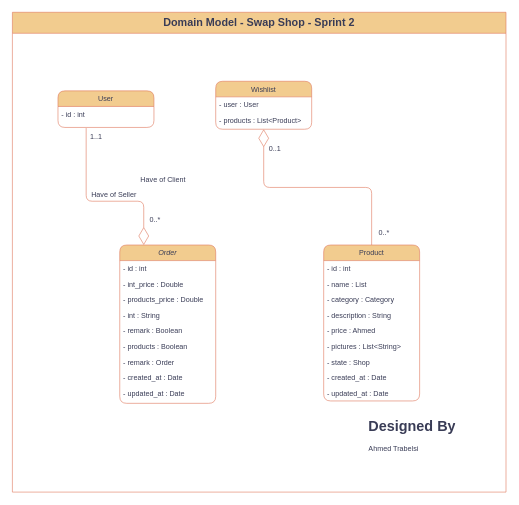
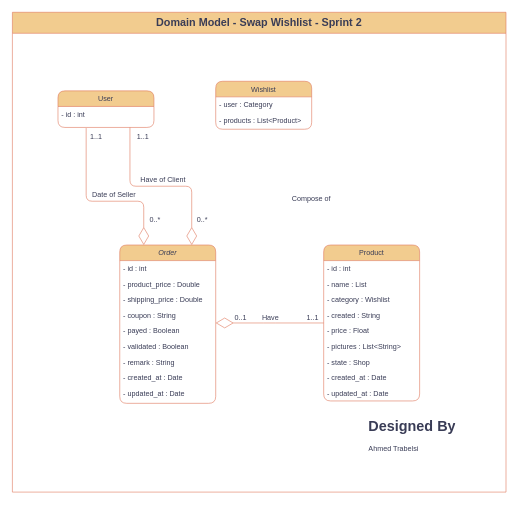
  <mxCell id="0" />
  <mxCell id="1" parent="0" />
  <mxCell id="2" value="Order" style="swimlane;fontStyle=2;align=center;verticalAlign=top;childLayout=stackLayout;horizontal=1;startSize=26;horizontalStack=0;resizeParent=1;resizeLast=0;collapsible=1;marginBottom=0;rounded=1;shadow=0;strokeWidth=1;labelBackgroundColor=none;fillColor=#F2CC8F;strokeColor=#E07A5F;fontColor=#393C56;" parent="1" vertex="1"><mxGeometry x="199" y="408" width="160" height="264" as="geometry"><mxRectangle x="230" y="140" width="160" height="26" as="alternateBounds" /></mxGeometry></mxCell>
  <mxCell id="3" value="- id : int" style="text;align=left;verticalAlign=top;spacingLeft=4;spacingRight=4;overflow=hidden;rotatable=0;points=[[0,0.5],[1,0.5]];portConstraint=eastwest;labelBackgroundColor=none;fontColor=#393C56;rounded=1;" parent="2" vertex="1"><mxGeometry y="26" width="160" height="26" as="geometry" /></mxCell>
- <mxCell id="4" value="- int_price : Double" style="text;align=left;verticalAlign=top;spacingLeft=4;spacingRight=4;overflow=hidden;rotatable=0;points=[[0,0.5],[1,0.5]];portConstraint=eastwest;rounded=1;shadow=0;html=0;labelBackgroundColor=none;fontColor=#393C56;" vertex="1" parent="2"><mxGeometry y="52" width="160" height="26" as="geometry" /></mxCell>
- <mxCell id="5" value="- products_price : Double" style="text;align=left;verticalAlign=top;spacingLeft=4;spacingRight=4;overflow=hidden;rotatable=0;points=[[0,0.5],[1,0.5]];portConstraint=eastwest;rounded=1;shadow=0;html=0;labelBackgroundColor=none;fontColor=#393C56;" vertex="1" parent="2"><mxGeometry y="78" width="160" height="26" as="geometry" /></mxCell>
- <mxCell id="6" value="- int : String" style="text;align=left;verticalAlign=top;spacingLeft=4;spacingRight=4;overflow=hidden;rotatable=0;points=[[0,0.5],[1,0.5]];portConstraint=eastwest;rounded=1;shadow=0;html=0;labelBackgroundColor=none;fontColor=#393C56;" vertex="1" parent="2"><mxGeometry y="104" width="160" height="26" as="geometry" /></mxCell>
- <mxCell id="7" value="- remark : Boolean" style="text;align=left;verticalAlign=top;spacingLeft=4;spacingRight=4;overflow=hidden;rotatable=0;points=[[0,0.5],[1,0.5]];portConstraint=eastwest;rounded=1;shadow=0;html=0;labelBackgroundColor=none;fontColor=#393C56;" vertex="1" parent="2"><mxGeometry y="130" width="160" height="26" as="geometry" /></mxCell>
- <mxCell id="8" value="- products : Boolean" style="text;align=left;verticalAlign=top;spacingLeft=4;spacingRight=4;overflow=hidden;rotatable=0;points=[[0,0.5],[1,0.5]];portConstraint=eastwest;rounded=1;shadow=0;html=0;labelBackgroundColor=none;fontColor=#393C56;" vertex="1" parent="2"><mxGeometry y="156" width="160" height="26" as="geometry" /></mxCell>
- <mxCell id="9" value="- remark : Order" style="text;align=left;verticalAlign=top;spacingLeft=4;spacingRight=4;overflow=hidden;rotatable=0;points=[[0,0.5],[1,0.5]];portConstraint=eastwest;rounded=1;shadow=0;html=0;labelBackgroundColor=none;fontColor=#393C56;" vertex="1" parent="2"><mxGeometry y="182" width="160" height="26" as="geometry" /></mxCell>
+ <mxCell id="4" value="- product_price : Double" style="text;align=left;verticalAlign=top;spacingLeft=4;spacingRight=4;overflow=hidden;rotatable=0;points=[[0,0.5],[1,0.5]];portConstraint=eastwest;rounded=1;shadow=0;html=0;labelBackgroundColor=none;fontColor=#393C56;" vertex="1" parent="2"><mxGeometry y="52" width="160" height="26" as="geometry" /></mxCell>
+ <mxCell id="5" value="- shipping_price : Double" style="text;align=left;verticalAlign=top;spacingLeft=4;spacingRight=4;overflow=hidden;rotatable=0;points=[[0,0.5],[1,0.5]];portConstraint=eastwest;rounded=1;shadow=0;html=0;labelBackgroundColor=none;fontColor=#393C56;" vertex="1" parent="2"><mxGeometry y="78" width="160" height="26" as="geometry" /></mxCell>
+ <mxCell id="6" value="- coupon : String" style="text;align=left;verticalAlign=top;spacingLeft=4;spacingRight=4;overflow=hidden;rotatable=0;points=[[0,0.5],[1,0.5]];portConstraint=eastwest;rounded=1;shadow=0;html=0;labelBackgroundColor=none;fontColor=#393C56;" vertex="1" parent="2"><mxGeometry y="104" width="160" height="26" as="geometry" /></mxCell>
+ <mxCell id="7" value="- payed : Boolean" style="text;align=left;verticalAlign=top;spacingLeft=4;spacingRight=4;overflow=hidden;rotatable=0;points=[[0,0.5],[1,0.5]];portConstraint=eastwest;rounded=1;shadow=0;html=0;labelBackgroundColor=none;fontColor=#393C56;" vertex="1" parent="2"><mxGeometry y="130" width="160" height="26" as="geometry" /></mxCell>
+ <mxCell id="8" value="- validated : Boolean" style="text;align=left;verticalAlign=top;spacingLeft=4;spacingRight=4;overflow=hidden;rotatable=0;points=[[0,0.5],[1,0.5]];portConstraint=eastwest;rounded=1;shadow=0;html=0;labelBackgroundColor=none;fontColor=#393C56;" vertex="1" parent="2"><mxGeometry y="156" width="160" height="26" as="geometry" /></mxCell>
+ <mxCell id="9" value="- remark : String" style="text;align=left;verticalAlign=top;spacingLeft=4;spacingRight=4;overflow=hidden;rotatable=0;points=[[0,0.5],[1,0.5]];portConstraint=eastwest;rounded=1;shadow=0;html=0;labelBackgroundColor=none;fontColor=#393C56;" vertex="1" parent="2"><mxGeometry y="182" width="160" height="26" as="geometry" /></mxCell>
  <mxCell id="10" value="- created_at : Date" style="text;align=left;verticalAlign=top;spacingLeft=4;spacingRight=4;overflow=hidden;rotatable=0;points=[[0,0.5],[1,0.5]];portConstraint=eastwest;rounded=1;shadow=0;html=0;labelBackgroundColor=none;fontColor=#393C56;" vertex="1" parent="2"><mxGeometry y="208" width="160" height="26" as="geometry" /></mxCell>
  <mxCell id="11" value="- updated_at : Date" style="text;align=left;verticalAlign=top;spacingLeft=4;spacingRight=4;overflow=hidden;rotatable=0;points=[[0,0.5],[1,0.5]];portConstraint=eastwest;rounded=1;shadow=0;html=0;labelBackgroundColor=none;fontColor=#393C56;" vertex="1" parent="2"><mxGeometry y="234" width="160" height="26" as="geometry" /></mxCell>
  <mxCell id="12" value="Wishlist" style="swimlane;fontStyle=0;align=center;verticalAlign=top;childLayout=stackLayout;horizontal=1;startSize=26;horizontalStack=0;resizeParent=1;resizeLast=0;collapsible=1;marginBottom=0;rounded=1;shadow=0;strokeWidth=1;labelBackgroundColor=none;fillColor=#F2CC8F;strokeColor=#E07A5F;fontColor=#393C56;" parent="1" vertex="1"><mxGeometry x="359" y="135" width="160" height="80" as="geometry"><mxRectangle x="130" y="380" width="160" height="26" as="alternateBounds" /></mxGeometry></mxCell>
- <mxCell id="13" value="- user : User" style="text;align=left;verticalAlign=top;spacingLeft=4;spacingRight=4;overflow=hidden;rotatable=0;points=[[0,0.5],[1,0.5]];portConstraint=eastwest;labelBackgroundColor=none;fontColor=#393C56;rounded=1;" parent="12" vertex="1"><mxGeometry y="26" width="160" height="26" as="geometry" /></mxCell>
+ <mxCell id="13" value="- user : Category" style="text;align=left;verticalAlign=top;spacingLeft=4;spacingRight=4;overflow=hidden;rotatable=0;points=[[0,0.5],[1,0.5]];portConstraint=eastwest;labelBackgroundColor=none;fontColor=#393C56;rounded=1;" parent="12" vertex="1"><mxGeometry y="26" width="160" height="26" as="geometry" /></mxCell>
  <mxCell id="14" value="- products : List&lt;Product&gt;" style="text;align=left;verticalAlign=top;spacingLeft=4;spacingRight=4;overflow=hidden;rotatable=0;points=[[0,0.5],[1,0.5]];portConstraint=eastwest;rounded=1;shadow=0;html=0;labelBackgroundColor=none;fontColor=#393C56;" parent="12" vertex="1"><mxGeometry y="52" width="160" height="26" as="geometry" /></mxCell>
  <mxCell id="15" value="Product" style="swimlane;fontStyle=0;align=center;verticalAlign=top;childLayout=stackLayout;horizontal=1;startSize=26;horizontalStack=0;resizeParent=1;resizeLast=0;collapsible=1;marginBottom=0;rounded=1;shadow=0;strokeWidth=1;labelBackgroundColor=none;fillColor=#F2CC8F;strokeColor=#E07A5F;fontColor=#393C56;" parent="1" vertex="1"><mxGeometry x="539" y="408" width="160" height="260" as="geometry"><mxRectangle x="550" y="140" width="160" height="26" as="alternateBounds" /></mxGeometry></mxCell>
  <mxCell id="16" value="- id : int" style="text;align=left;verticalAlign=top;spacingLeft=4;spacingRight=4;overflow=hidden;rotatable=0;points=[[0,0.5],[1,0.5]];portConstraint=eastwest;labelBackgroundColor=none;fontColor=#393C56;rounded=1;" parent="15" vertex="1"><mxGeometry y="26" width="160" height="26" as="geometry" /></mxCell>
  <mxCell id="17" value="- name : List" style="text;align=left;verticalAlign=top;spacingLeft=4;spacingRight=4;overflow=hidden;rotatable=0;points=[[0,0.5],[1,0.5]];portConstraint=eastwest;labelBackgroundColor=none;fontColor=#393C56;rounded=1;" vertex="1" parent="15"><mxGeometry y="52" width="160" height="26" as="geometry" /></mxCell>
- <mxCell id="18" value="- category : Category" style="text;align=left;verticalAlign=top;spacingLeft=4;spacingRight=4;overflow=hidden;rotatable=0;points=[[0,0.5],[1,0.5]];portConstraint=eastwest;labelBackgroundColor=none;fontColor=#393C56;rounded=1;" vertex="1" parent="15"><mxGeometry y="78" width="160" height="26" as="geometry" /></mxCell>
- <mxCell id="19" value="- description : String" style="text;align=left;verticalAlign=top;spacingLeft=4;spacingRight=4;overflow=hidden;rotatable=0;points=[[0,0.5],[1,0.5]];portConstraint=eastwest;rounded=1;shadow=0;html=0;labelBackgroundColor=none;fontColor=#393C56;" parent="15" vertex="1"><mxGeometry y="104" width="160" height="26" as="geometry" /></mxCell>
- <mxCell id="20" value="- price : Ahmed" style="text;align=left;verticalAlign=top;spacingLeft=4;spacingRight=4;overflow=hidden;rotatable=0;points=[[0,0.5],[1,0.5]];portConstraint=eastwest;rounded=1;shadow=0;html=0;labelBackgroundColor=none;fontColor=#393C56;" parent="15" vertex="1"><mxGeometry y="130" width="160" height="26" as="geometry" /></mxCell>
+ <mxCell id="18" value="- category : Wishlist" style="text;align=left;verticalAlign=top;spacingLeft=4;spacingRight=4;overflow=hidden;rotatable=0;points=[[0,0.5],[1,0.5]];portConstraint=eastwest;labelBackgroundColor=none;fontColor=#393C56;rounded=1;" vertex="1" parent="15"><mxGeometry y="78" width="160" height="26" as="geometry" /></mxCell>
+ <mxCell id="19" value="- created : String" style="text;align=left;verticalAlign=top;spacingLeft=4;spacingRight=4;overflow=hidden;rotatable=0;points=[[0,0.5],[1,0.5]];portConstraint=eastwest;rounded=1;shadow=0;html=0;labelBackgroundColor=none;fontColor=#393C56;" parent="15" vertex="1"><mxGeometry y="104" width="160" height="26" as="geometry" /></mxCell>
+ <mxCell id="20" value="- price : Float" style="text;align=left;verticalAlign=top;spacingLeft=4;spacingRight=4;overflow=hidden;rotatable=0;points=[[0,0.5],[1,0.5]];portConstraint=eastwest;rounded=1;shadow=0;html=0;labelBackgroundColor=none;fontColor=#393C56;" parent="15" vertex="1"><mxGeometry y="130" width="160" height="26" as="geometry" /></mxCell>
  <mxCell id="21" value="- pictures : List&lt;String&gt;" style="text;align=left;verticalAlign=top;spacingLeft=4;spacingRight=4;overflow=hidden;rotatable=0;points=[[0,0.5],[1,0.5]];portConstraint=eastwest;rounded=1;shadow=0;html=0;labelBackgroundColor=none;fontColor=#393C56;" parent="15" vertex="1"><mxGeometry y="156" width="160" height="26" as="geometry" /></mxCell>
  <mxCell id="22" value="- state : Shop" style="text;align=left;verticalAlign=top;spacingLeft=4;spacingRight=4;overflow=hidden;rotatable=0;points=[[0,0.5],[1,0.5]];portConstraint=eastwest;rounded=1;shadow=0;html=0;labelBackgroundColor=none;fontColor=#393C56;" vertex="1" parent="15"><mxGeometry y="182" width="160" height="26" as="geometry" /></mxCell>
  <mxCell id="23" value="- created_at : Date" style="text;align=left;verticalAlign=top;spacingLeft=4;spacingRight=4;overflow=hidden;rotatable=0;points=[[0,0.5],[1,0.5]];portConstraint=eastwest;rounded=1;shadow=0;html=0;labelBackgroundColor=none;fontColor=#393C56;" parent="15" vertex="1"><mxGeometry y="208" width="160" height="26" as="geometry" /></mxCell>
  <mxCell id="24" value="- updated_at : Date" style="text;align=left;verticalAlign=top;spacingLeft=4;spacingRight=4;overflow=hidden;rotatable=0;points=[[0,0.5],[1,0.5]];portConstraint=eastwest;rounded=1;shadow=0;html=0;labelBackgroundColor=none;fontColor=#393C56;" vertex="1" parent="15"><mxGeometry y="234" width="160" height="26" as="geometry" /></mxCell>
- <mxCell id="29" value="" style="endArrow=diamondThin;shadow=0;strokeWidth=1;rounded=1;endFill=0;edgeStyle=elbowEdgeStyle;elbow=vertical;labelBackgroundColor=none;strokeColor=#E07A5F;fontColor=default;endSize=27;" edge="1" parent="1" source="15" target="12"><mxGeometry x="0.5" y="41" relative="1" as="geometry"><mxPoint x="499" y="555.29" as="sourcePoint" /><mxPoint x="639" y="275" as="targetPoint" /><mxPoint x="-40" y="32" as="offset" /></mxGeometry></mxCell>
- <mxCell id="30" value="0..*" style="resizable=0;align=left;verticalAlign=bottom;labelBackgroundColor=none;fontSize=12;fillColor=#F2CC8F;strokeColor=#E07A5F;fontColor=#393C56;rounded=1;" connectable="0" vertex="1" parent="29"><mxGeometry x="-1" relative="1" as="geometry"><mxPoint x="10" y="-13" as="offset" /></mxGeometry></mxCell>
- <mxCell id="31" value="0..1" style="resizable=0;align=right;verticalAlign=bottom;labelBackgroundColor=none;fontSize=12;fillColor=#F2CC8F;strokeColor=#E07A5F;fontColor=#393C56;rounded=1;" connectable="0" vertex="1" parent="29"><mxGeometry x="1" relative="1" as="geometry"><mxPoint x="30" y="40" as="offset" /></mxGeometry></mxCell>
- <mxCell id="32" value="&lt;font style=&quot;font-size: 18px;&quot;&gt;Domain Model - Swap Shop - Sprint 2&lt;/font&gt;" style="swimlane;whiteSpace=wrap;html=1;strokeColor=#E07A5F;fontColor=#393C56;fillColor=#F2CC8F;startSize=35;" vertex="1" parent="1"><mxGeometry x="20" width="823" height="800" as="geometry" y="20" /></mxCell>
+ <mxCell id="25" value="" style="endArrow=none;shadow=0;strokeWidth=1;rounded=1;endFill=0;edgeStyle=elbowEdgeStyle;elbow=vertical;labelBackgroundColor=none;strokeColor=#E07A5F;fontColor=default;endSize=6;targetPerimeterSpacing=0;startArrow=diamondThin;startFill=0;startSize=27;" parent="1" source="2" target="15" edge="1"><mxGeometry x="0.5" y="41" relative="1" as="geometry"><mxPoint x="399" y="327" as="sourcePoint" /><mxPoint x="559" y="327" as="targetPoint" /><mxPoint x="-40" y="32" as="offset" /></mxGeometry></mxCell>
+ <mxCell id="26" value="0..1" style="resizable=0;align=left;verticalAlign=bottom;labelBackgroundColor=none;fontSize=12;fillColor=#F2CC8F;strokeColor=#E07A5F;fontColor=#393C56;rounded=1;" parent="25" connectable="0" vertex="1"><mxGeometry x="-1" relative="1" as="geometry"><mxPoint x="30" as="offset" /></mxGeometry></mxCell>
+ <mxCell id="27" value="1..1" style="resizable=0;align=right;verticalAlign=bottom;labelBackgroundColor=none;fontSize=12;fillColor=#F2CC8F;strokeColor=#E07A5F;fontColor=#393C56;rounded=1;" parent="25" connectable="0" vertex="1"><mxGeometry x="1" relative="1" as="geometry"><mxPoint x="-7" as="offset" /></mxGeometry></mxCell>
+ <mxCell id="28" value="Have" style="text;html=1;resizable=0;points=[];;align=center;verticalAlign=middle;labelBackgroundColor=none;rounded=1;shadow=0;strokeWidth=1;fontSize=12;fontColor=#393C56;" parent="25" vertex="1" connectable="0"><mxGeometry x="0.5" y="49" relative="1" as="geometry"><mxPoint x="-45" y="40" as="offset" /></mxGeometry></mxCell>
+ <mxCell id="32" value="&lt;font style=&quot;font-size: 18px;&quot;&gt;Domain Model - Swap Wishlist - Sprint 2&lt;/font&gt;" style="swimlane;whiteSpace=wrap;html=1;strokeColor=#E07A5F;fontColor=#393C56;fillColor=#F2CC8F;startSize=35;" vertex="1" parent="1"><mxGeometry x="20" width="823" height="800" as="geometry" y="20" /></mxCell>
  <mxCell id="33" value="&lt;h1&gt;Designed By&lt;/h1&gt;&lt;div&gt;Ahmed Trabelsi&lt;/div&gt;" style="text;html=1;strokeColor=none;fillColor=none;spacing=5;spacingTop=-20;whiteSpace=wrap;overflow=hidden;rounded=0;fontColor=#393C56;" vertex="1" parent="32"><mxGeometry x="589" y="670" width="190" height="120" as="geometry" /></mxCell>
  <mxCell id="34" value="User" style="swimlane;fontStyle=0;align=center;verticalAlign=top;childLayout=stackLayout;horizontal=1;startSize=26;horizontalStack=0;resizeParent=1;resizeLast=0;collapsible=1;marginBottom=0;rounded=1;shadow=0;strokeWidth=1;labelBackgroundColor=none;fillColor=#F2CC8F;strokeColor=#E07A5F;fontColor=#393C56;" vertex="1" parent="32"><mxGeometry x="76" y="131" width="160" height="61" as="geometry"><mxRectangle x="550" y="140" width="160" height="26" as="alternateBounds" /></mxGeometry></mxCell>
  <mxCell id="35" value="- id : int" style="text;align=left;verticalAlign=top;spacingLeft=4;spacingRight=4;overflow=hidden;rotatable=0;points=[[0,0.5],[1,0.5]];portConstraint=eastwest;rounded=1;shadow=0;html=0;labelBackgroundColor=none;fontColor=#393C56;" vertex="1" parent="34"><mxGeometry y="26" width="160" height="26" as="geometry" /></mxCell>
  <mxCell id="36" value="Have of Client" style="text;html=1;resizable=0;points=[];;align=center;verticalAlign=middle;labelBackgroundColor=none;rounded=1;shadow=0;strokeWidth=1;fontSize=12;fontColor=#393C56;" vertex="1" connectable="0" parent="32"><mxGeometry x="266" y="278.996" as="geometry"><mxPoint x="-16" y="1" as="offset" /></mxGeometry></mxCell>
- <mxCell id="37" value="Have of Seller" style="text;html=1;resizable=0;points=[];;align=center;verticalAlign=middle;labelBackgroundColor=none;rounded=1;shadow=0;strokeWidth=1;fontSize=12;fontColor=#393C56;" vertex="1" connectable="0" parent="32"><mxGeometry x="186" y="302.996" as="geometry"><mxPoint x="-18" y="2" as="offset" /></mxGeometry></mxCell>
+ <mxCell id="37" value="Date of Seller" style="text;html=1;resizable=0;points=[];;align=center;verticalAlign=middle;labelBackgroundColor=none;rounded=1;shadow=0;strokeWidth=1;fontSize=12;fontColor=#393C56;" vertex="1" connectable="0" parent="32"><mxGeometry x="186" y="302.996" as="geometry"><mxPoint x="-18" y="2" as="offset" /></mxGeometry></mxCell>
+ <mxCell id="38" value="" style="endArrow=diamondThin;shadow=0;strokeWidth=1;rounded=1;endFill=0;edgeStyle=elbowEdgeStyle;elbow=vertical;labelBackgroundColor=none;strokeColor=#E07A5F;fontColor=default;endSize=27;entryX=0.75;entryY=0;entryDx=0;entryDy=0;exitX=0.75;exitY=1;exitDx=0;exitDy=0;" edge="1" parent="1" source="34" target="2"><mxGeometry x="0.5" y="41" relative="1" as="geometry"><mxPoint x="325" y="79" as="sourcePoint" /><mxPoint x="289" y="335" as="targetPoint" /><mxPoint x="-40" y="32" as="offset" /></mxGeometry></mxCell>
+ <mxCell id="39" value="1..1" style="resizable=0;align=left;verticalAlign=bottom;labelBackgroundColor=none;fontSize=12;fillColor=#F2CC8F;strokeColor=#E07A5F;fontColor=#393C56;rounded=1;" connectable="0" vertex="1" parent="38"><mxGeometry x="-1" relative="1" as="geometry"><mxPoint x="10" y="24" as="offset" /></mxGeometry></mxCell>
+ <mxCell id="40" value="0..*" style="resizable=0;align=right;verticalAlign=bottom;labelBackgroundColor=none;fontSize=12;fillColor=#F2CC8F;strokeColor=#E07A5F;fontColor=#393C56;rounded=1;" connectable="0" vertex="1" parent="38"><mxGeometry x="1" relative="1" as="geometry"><mxPoint x="28" y="-34" as="offset" /></mxGeometry></mxCell>
+ <mxCell id="41" value="Compose of" style="text;html=1;resizable=0;points=[];;align=center;verticalAlign=middle;labelBackgroundColor=none;rounded=1;shadow=0;strokeWidth=1;fontSize=12;fontColor=#393C56;" vertex="1" connectable="0" parent="38"><mxGeometry x="0.5" y="49" relative="1" as="geometry"><mxPoint x="149" y="-3" as="offset" /></mxGeometry></mxCell>
  <mxCell id="42" value="" style="endArrow=diamondThin;shadow=0;strokeWidth=1;rounded=1;endFill=0;edgeStyle=elbowEdgeStyle;elbow=vertical;labelBackgroundColor=none;strokeColor=#E07A5F;fontColor=default;endSize=27;entryX=0.25;entryY=0;entryDx=0;entryDy=0;" edge="1" parent="1" target="2"><mxGeometry x="0.5" y="41" relative="1" as="geometry"><mxPoint x="143" y="213" as="sourcePoint" /><mxPoint x="53" y="226" as="targetPoint" /><mxPoint x="-40" y="32" as="offset" /><Array as="points"><mxPoint x="143" y="335" /><mxPoint x="238" y="331" /></Array></mxGeometry></mxCell>
  <mxCell id="43" value="1..1" style="resizable=0;align=left;verticalAlign=bottom;labelBackgroundColor=none;fontSize=12;fillColor=#F2CC8F;strokeColor=#E07A5F;fontColor=#393C56;rounded=1;" connectable="0" vertex="1" parent="42"><mxGeometry x="-1" relative="1" as="geometry"><mxPoint x="5" y="23" as="offset" /></mxGeometry></mxCell>
  <mxCell id="44" value="0..*" style="resizable=0;align=right;verticalAlign=bottom;labelBackgroundColor=none;fontSize=12;fillColor=#F2CC8F;strokeColor=#E07A5F;fontColor=#393C56;rounded=1;" connectable="0" vertex="1" parent="42"><mxGeometry x="1" relative="1" as="geometry"><mxPoint x="29" y="-34" as="offset" /></mxGeometry></mxCell>
